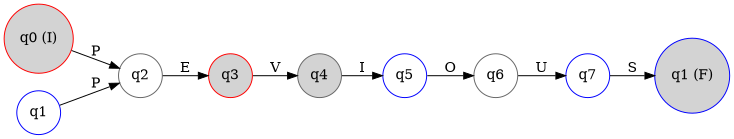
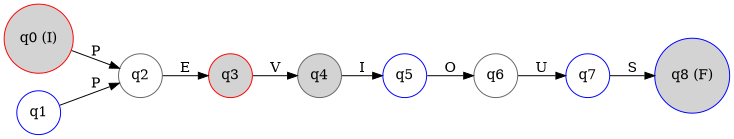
  digraph {
    rankdir=LR
    node [color=blue fillcolor=white shape=circle style=filled]
    n1 [color=red fillcolor=lightgrey label="q0 (I)"]
    n2 [color=gray40 label=q2]
    n3 [label=q1]
    n4 [color=red fillcolor=lightgrey label=q3]
    n5 [color=gray40 fillcolor=lightgrey label=q4]
    n6 [label=q5]
    n7 [color=gray40 label=q6]
    n8 [label=q7]
-   n9 [fillcolor=lightgrey label="q1 (F)"]
+   n9 [fillcolor=lightgrey label="q8 (F)"]
    n1 -> n2 [label=P]
    n2 -> n4 [label=E]
    n3 -> n2 [label=P]
    n4 -> n5 [label=V]
    n5 -> n6 [label=I]
    n6 -> n7 [label=O]
    n7 -> n8 [label=U]
    n8 -> n9 [label=S]
  }
